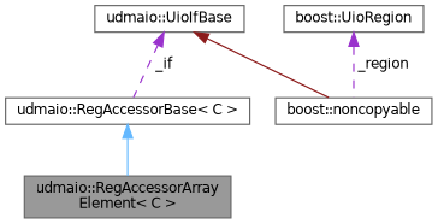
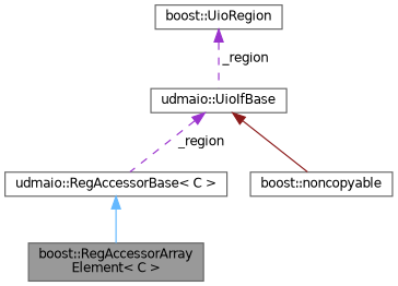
  digraph {
    node [color=gray40 fillcolor=white fontname=Helvetica fontsize=10 shape=box style=filled]
    edge [color=darkorchid3 dir=back fontname=Helvetica fontsize=10 labelfontname=Helvetica labelfontsize=10 style=solid]
-   n1 [fillcolor=grey60 fontcolor=black height=0.2 label="udmaio::RegAccessorArray\lElement\< C \>" width=0.4]
+   n1 [fillcolor=grey60 fontcolor=black height=0.2 label="boost::RegAccessorArray\lElement\< C \>" width=0.4]
    n2 [height=0.2 label="udmaio::RegAccessorBase\< C \>" width=0.4]
    n3 [height=0.2 label="udmaio::UioIfBase" width=0.4]
    n4 [height=0.2 label="boost::noncopyable" width=0.4]
    n5 [height=0.2 label="boost::UioRegion" width=0.4]
    n2 -> n1 [color=steelblue1]
-   n3 -> n2 [label=" _if" style=dashed]
+   n3 -> n2 [label=" _region" style=dashed]
    n3 -> n4 [color=firebrick4]
-   n5 -> n4 [label=" _region" style=dashed]
+   n5 -> n3 [label=" _region" style=dashed]
  }
